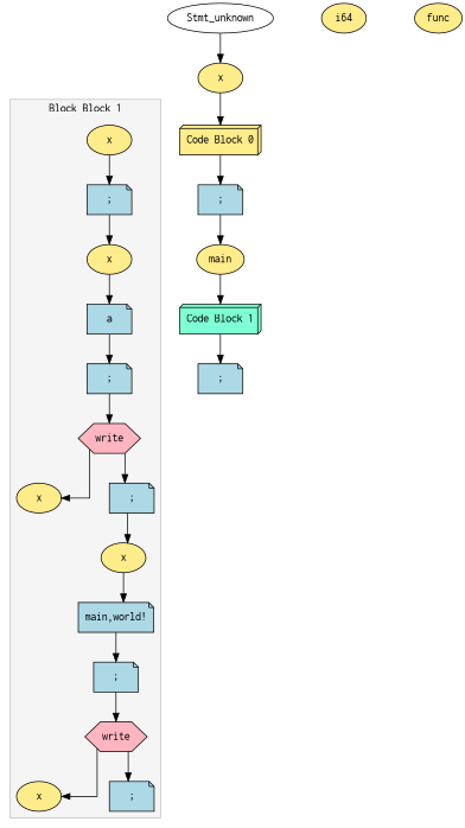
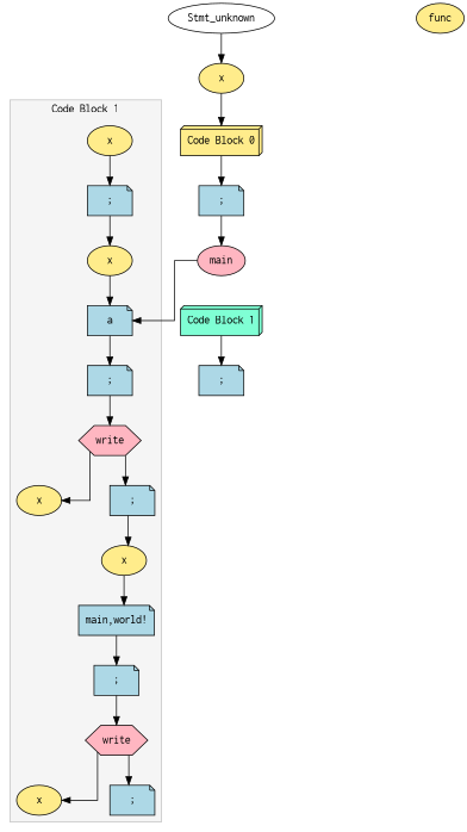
  digraph {
    nodesep=0.8
    ranksep=0.5
    splines=ortho
    node [fillcolor=lightgoldenrod1 fontname=Courier shape=ellipse style=filled]
    n1 [label=x]
    n2 [fillcolor=lightblue label=";" shape=note]
    n3 [label=x]
    n4 [fillcolor=lightblue label=a shape=note]
    n5 [fillcolor=lightblue label=";" shape=note]
    n6 [fillcolor=lightpink label=write shape=hexagon]
    n7 [label=x]
    n8 [fillcolor=lightblue label=";" shape=note]
    n9 [label=x]
    n10 [fillcolor=lightblue label="main,world!" shape=note]
    n11 [fillcolor=lightblue label=";" shape=note]
    n12 [fillcolor=lightpink label=write shape=hexagon]
    n13 [label=x]
    n14 [fillcolor=lightblue label=";" shape=note]
    n15 [label=Stmt_unknown fillcolor="" shape="" style=""]
    n16 [label=x]
    n17 [label="Code Block 0" shape=box3d]
    n18 [fillcolor=lightblue label=";" shape=note]
-   n19 [label=i64]
-   n20 [label=main]
+   n20 [fillcolor=lightpink label=main]
    n21 [fillcolor=aquamarine label="Code Block 1" shape=box3d]
    n22 [fillcolor=lightblue label=";" shape=note]
    n23 [label=func]
    subgraph cluster_1 {
      color=gray
      fillcolor=whitesmoke
      fontname=Courier
      label="Code Block 0"
      style=filled
    }
    subgraph cluster_2 {
      color=gray
      fillcolor=whitesmoke
      fontname=Courier
-     label="Block Block 1"
+     label="Code Block 1"
      style=filled
      n1
      n2
      n3
      n4
      n5
      n6
      n7
      n8
      n9
      n10
      n11
      n12
      n13
      n14
    }
    n1 -> n2
    n2 -> n3
    n3 -> n4
    n4 -> n5
    n5 -> n6
    n6 -> n7
    n6 -> n8
    n8 -> n9
    n9 -> n10
    n10 -> n11
    n11 -> n12
    n12 -> n13
    n12 -> n14
    n15 -> n16
    n16 -> n17
    n17 -> n18
    n18 -> n20
-   n20 -> n21
+   n20 -> n4
    n21 -> n22
  }
